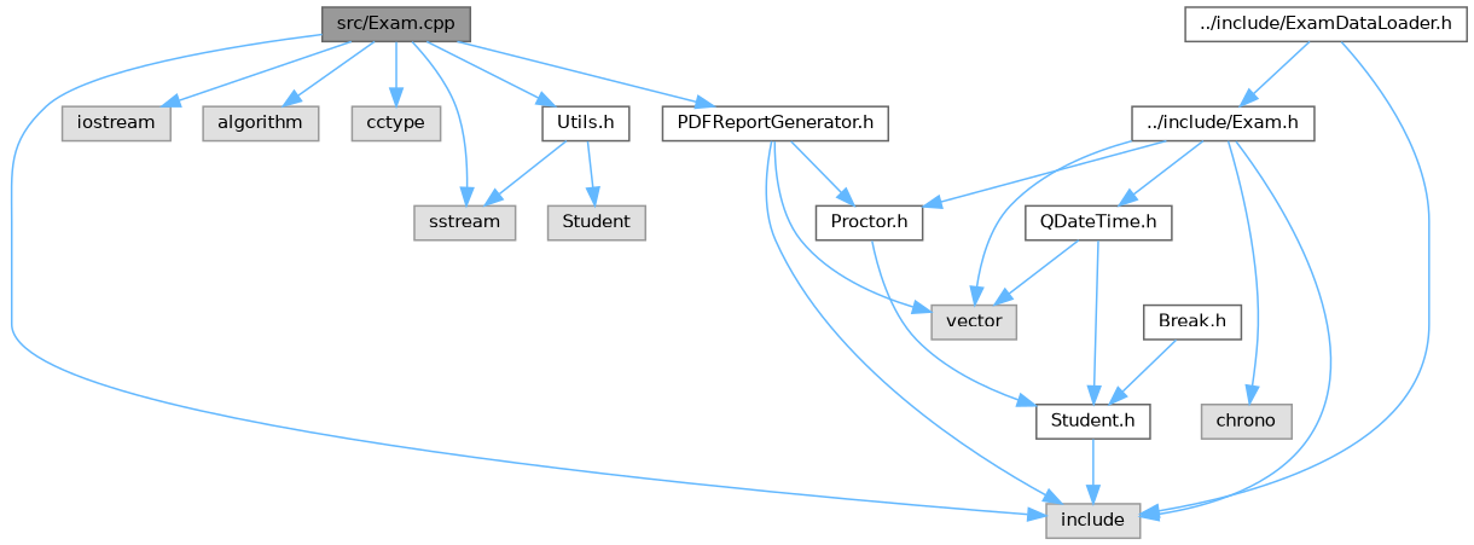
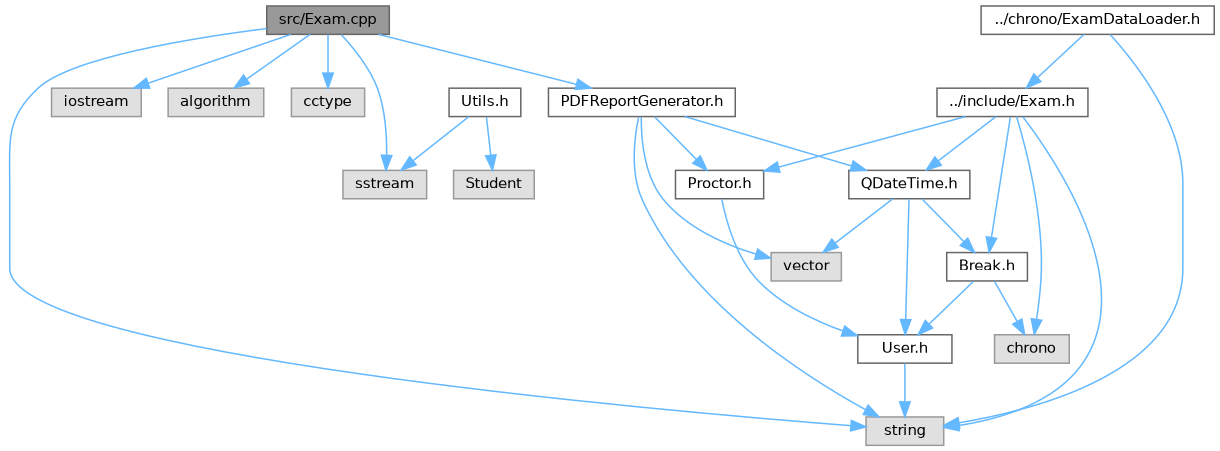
  digraph {
    node [color=grey60 fillcolor="#E0E0E0" fontname=Helvetica fontsize=10 shape=box style=filled]
    edge [color=steelblue1 fontname=Helvetica fontsize=10 labelfontname=Helvetica labelfontsize=10 style=solid]
    n1 [color=gray40 fillcolor=grey60 fontcolor=black height=0.2 label="src/Exam.cpp" width=0.4]
-   n2 [height=0.2 label=include width=0.4]
+   n2 [height=0.2 label=string width=0.4]
    n3 [height=0.2 label=iostream width=0.4]
    n4 [height=0.2 label=algorithm width=0.4]
    n5 [height=0.2 label=cctype width=0.4]
    n6 [height=0.2 label=sstream width=0.4]
    n7 [color=grey40 fillcolor=white height=0.2 label="Utils.h" width=0.4]
    n8 [color=grey40 fillcolor=white height=0.2 label="PDFReportGenerator.h" width=0.4]
    n9 [color=grey40 fillcolor=white height=0.2 label="../include/Exam.h" width=0.4]
    n10 [height=0.2 label=chrono width=0.4]
    n11 [color=grey40 fillcolor=white height=0.2 label="QDateTime.h" width=0.4]
    n12 [height=0.2 label=vector width=0.4]
    n13 [color=grey40 fillcolor=white height=0.2 label="Proctor.h" width=0.4]
    n14 [height=0.2 label=Student width=0.4]
-   n15 [color=grey40 fillcolor=white height=0.2 label="../include/ExamDataLoader.h" width=0.4]
-   n16 [color=grey40 fillcolor=white height=0.2 label="Student.h" width=0.4]
+   n15 [color=grey40 fillcolor=white height=0.2 label="../chrono/ExamDataLoader.h" width=0.4]
+   n16 [color=grey40 fillcolor=white height=0.2 label="User.h" width=0.4]
    n17 [color=grey40 fillcolor=white height=0.2 label="Break.h" width=0.4]
    n1 -> n2
    n1 -> n3
    n1 -> n4
    n1 -> n5
    n1 -> n6
-   n1 -> n7
    n1 -> n8
    n7 -> n6
    n7 -> n14
    n8 -> n2
+   n8 -> n11
    n8 -> n12
    n8 -> n13
    n9 -> n2
    n9 -> n10
    n9 -> n11
-   n9 -> n12
+   n9 -> n17
    n9 -> n13
    n11 -> n12
    n11 -> n16
+   n11 -> n17
    n13 -> n16
    n15 -> n2
    n15 -> n9
    n16 -> n2
+   n17 -> n10
    n17 -> n16
  }
